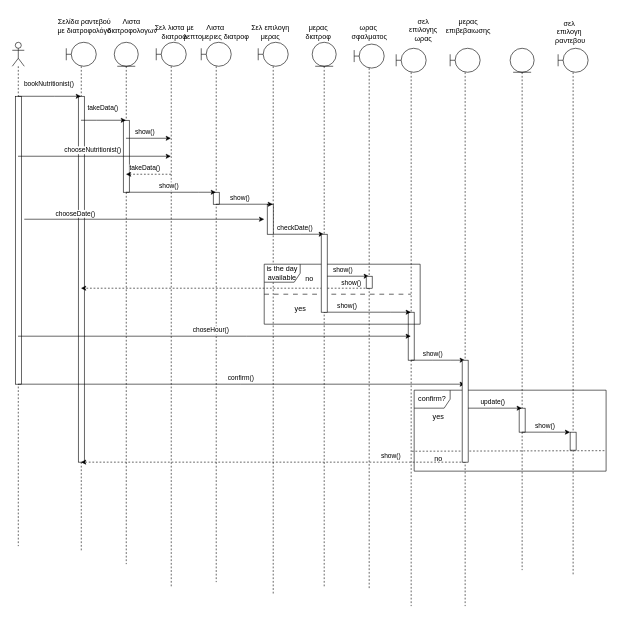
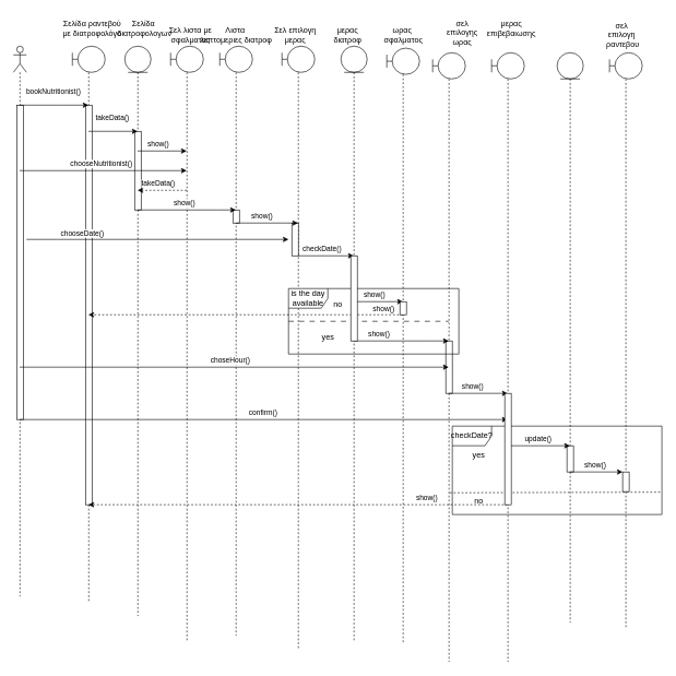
  <mxCell id="0" />
  <mxCell id="1" parent="0" />
  <mxCell id="2" value="" style="shape=umlLifeline;perimeter=lifelinePerimeter;whiteSpace=wrap;html=1;container=1;dropTarget=0;collapsible=0;recursiveResize=0;outlineConnect=0;portConstraint=eastwest;newEdgeStyle={&quot;edgeStyle&quot;:&quot;elbowEdgeStyle&quot;,&quot;elbow&quot;:&quot;vertical&quot;,&quot;curved&quot;:0,&quot;rounded&quot;:0};participant=umlBoundary;" parent="1" vertex="1"><mxGeometry x="110" y="70" width="50" height="850" as="geometry" /></mxCell>
  <mxCell id="3" value="" style="html=1;points=[];perimeter=orthogonalPerimeter;outlineConnect=0;targetShapes=umlLifeline;portConstraint=eastwest;newEdgeStyle={&quot;edgeStyle&quot;:&quot;elbowEdgeStyle&quot;,&quot;elbow&quot;:&quot;vertical&quot;,&quot;curved&quot;:0,&quot;rounded&quot;:0};" parent="2" vertex="1"><mxGeometry x="20" y="90" width="10" height="610" as="geometry" /></mxCell>
  <mxCell id="4" value="" style="shape=umlLifeline;perimeter=lifelinePerimeter;whiteSpace=wrap;html=1;container=1;dropTarget=0;collapsible=0;recursiveResize=0;outlineConnect=0;portConstraint=eastwest;newEdgeStyle={&quot;edgeStyle&quot;:&quot;elbowEdgeStyle&quot;,&quot;elbow&quot;:&quot;vertical&quot;,&quot;curved&quot;:0,&quot;rounded&quot;:0};participant=umlBoundary;" parent="1" vertex="1"><mxGeometry x="660" y="80" width="50" height="930" as="geometry" /></mxCell>
  <mxCell id="5" value="" style="html=1;points=[];perimeter=orthogonalPerimeter;outlineConnect=0;targetShapes=umlLifeline;portConstraint=eastwest;newEdgeStyle={&quot;edgeStyle&quot;:&quot;elbowEdgeStyle&quot;,&quot;elbow&quot;:&quot;vertical&quot;,&quot;curved&quot;:0,&quot;rounded&quot;:0};" parent="4" vertex="1"><mxGeometry x="20" y="440" width="10" height="80" as="geometry" /></mxCell>
  <mxCell id="6" value="" style="shape=umlLifeline;perimeter=lifelinePerimeter;whiteSpace=wrap;html=1;container=1;dropTarget=0;collapsible=0;recursiveResize=0;outlineConnect=0;portConstraint=eastwest;newEdgeStyle={&quot;edgeStyle&quot;:&quot;elbowEdgeStyle&quot;,&quot;elbow&quot;:&quot;vertical&quot;,&quot;curved&quot;:0,&quot;rounded&quot;:0};participant=umlBoundary;size=40;" parent="1" vertex="1"><mxGeometry x="260" y="70" width="50" height="910" as="geometry" /></mxCell>
  <mxCell id="7" value="" style="shape=umlLifeline;perimeter=lifelinePerimeter;whiteSpace=wrap;html=1;container=1;dropTarget=0;collapsible=0;recursiveResize=0;outlineConnect=0;portConstraint=eastwest;newEdgeStyle={&quot;edgeStyle&quot;:&quot;elbowEdgeStyle&quot;,&quot;elbow&quot;:&quot;vertical&quot;,&quot;curved&quot;:0,&quot;rounded&quot;:0};participant=umlBoundary;" parent="1" vertex="1"><mxGeometry x="750" y="80" width="50" height="930" as="geometry" /></mxCell>
  <mxCell id="8" value="" style="shape=umlLifeline;perimeter=lifelinePerimeter;whiteSpace=wrap;html=1;container=1;dropTarget=0;collapsible=0;recursiveResize=0;outlineConnect=0;portConstraint=eastwest;newEdgeStyle={&quot;edgeStyle&quot;:&quot;elbowEdgeStyle&quot;,&quot;elbow&quot;:&quot;vertical&quot;,&quot;curved&quot;:0,&quot;rounded&quot;:0};participant=umlBoundary;" parent="1" vertex="1"><mxGeometry x="430" y="70" width="50" height="920" as="geometry" /></mxCell>
  <mxCell id="9" value="" style="html=1;points=[];perimeter=orthogonalPerimeter;outlineConnect=0;targetShapes=umlLifeline;portConstraint=eastwest;newEdgeStyle={&quot;edgeStyle&quot;:&quot;elbowEdgeStyle&quot;,&quot;elbow&quot;:&quot;vertical&quot;,&quot;curved&quot;:0,&quot;rounded&quot;:0};" parent="8" vertex="1"><mxGeometry x="15" y="270" width="10" height="50" as="geometry" /></mxCell>
  <mxCell id="10" value="" style="shape=umlLifeline;perimeter=lifelinePerimeter;whiteSpace=wrap;html=1;container=1;dropTarget=0;collapsible=0;recursiveResize=0;outlineConnect=0;portConstraint=eastwest;newEdgeStyle={&quot;edgeStyle&quot;:&quot;elbowEdgeStyle&quot;,&quot;elbow&quot;:&quot;vertical&quot;,&quot;curved&quot;:0,&quot;rounded&quot;:0};participant=umlBoundary;" parent="1" vertex="1"><mxGeometry x="335" y="70" width="50" height="900" as="geometry" /></mxCell>
  <mxCell id="11" value="" style="html=1;points=[];perimeter=orthogonalPerimeter;outlineConnect=0;targetShapes=umlLifeline;portConstraint=eastwest;newEdgeStyle={&quot;edgeStyle&quot;:&quot;elbowEdgeStyle&quot;,&quot;elbow&quot;:&quot;vertical&quot;,&quot;curved&quot;:0,&quot;rounded&quot;:0};" parent="10" vertex="1"><mxGeometry x="20" y="250" width="10" height="20" as="geometry" /></mxCell>
  <mxCell id="12" value="" style="shape=umlLifeline;perimeter=lifelinePerimeter;whiteSpace=wrap;html=1;container=1;dropTarget=0;collapsible=0;recursiveResize=0;outlineConnect=0;portConstraint=eastwest;newEdgeStyle={&quot;edgeStyle&quot;:&quot;elbowEdgeStyle&quot;,&quot;elbow&quot;:&quot;vertical&quot;,&quot;curved&quot;:0,&quot;rounded&quot;:0};participant=umlBoundary;" parent="1" vertex="1"><mxGeometry x="590" y="73" width="50" height="907" as="geometry" /></mxCell>
  <mxCell id="13" value="" style="shape=umlLifeline;perimeter=lifelinePerimeter;whiteSpace=wrap;html=1;container=1;dropTarget=0;collapsible=0;recursiveResize=0;outlineConnect=0;portConstraint=eastwest;newEdgeStyle={&quot;edgeStyle&quot;:&quot;elbowEdgeStyle&quot;,&quot;elbow&quot;:&quot;vertical&quot;,&quot;curved&quot;:0,&quot;rounded&quot;:0};participant=umlBoundary;" parent="1" vertex="1"><mxGeometry x="930" y="80" width="50" height="880" as="geometry" /></mxCell>
  <mxCell id="14" value="" style="shape=umlLifeline;perimeter=lifelinePerimeter;whiteSpace=wrap;html=1;container=1;dropTarget=0;collapsible=0;recursiveResize=0;outlineConnect=0;portConstraint=eastwest;newEdgeStyle={&quot;edgeStyle&quot;:&quot;elbowEdgeStyle&quot;,&quot;elbow&quot;:&quot;vertical&quot;,&quot;curved&quot;:0,&quot;rounded&quot;:0};participant=umlActor;" parent="1" vertex="1"><mxGeometry x="20" y="70" width="20" height="840" as="geometry" /></mxCell>
  <mxCell id="15" value="" style="html=1;points=[];perimeter=orthogonalPerimeter;outlineConnect=0;targetShapes=umlLifeline;portConstraint=eastwest;newEdgeStyle={&quot;edgeStyle&quot;:&quot;elbowEdgeStyle&quot;,&quot;elbow&quot;:&quot;vertical&quot;,&quot;curved&quot;:0,&quot;rounded&quot;:0};" parent="14" vertex="1"><mxGeometry x="5" y="90" width="10" height="480" as="geometry" /></mxCell>
  <mxCell id="16" value="" style="shape=umlLifeline;perimeter=lifelinePerimeter;whiteSpace=wrap;html=1;container=1;dropTarget=0;collapsible=0;recursiveResize=0;outlineConnect=0;portConstraint=eastwest;newEdgeStyle={&quot;edgeStyle&quot;:&quot;elbowEdgeStyle&quot;,&quot;elbow&quot;:&quot;vertical&quot;,&quot;curved&quot;:0,&quot;rounded&quot;:0};participant=umlEntity;" parent="1" vertex="1"><mxGeometry x="190" y="70" width="40" height="870" as="geometry" /></mxCell>
  <mxCell id="17" value="" style="html=1;points=[];perimeter=orthogonalPerimeter;outlineConnect=0;targetShapes=umlLifeline;portConstraint=eastwest;newEdgeStyle={&quot;edgeStyle&quot;:&quot;elbowEdgeStyle&quot;,&quot;elbow&quot;:&quot;vertical&quot;,&quot;curved&quot;:0,&quot;rounded&quot;:0};" parent="16" vertex="1"><mxGeometry x="15" y="130" width="10" height="120" as="geometry" /></mxCell>
  <mxCell id="18" value="" style="shape=umlLifeline;perimeter=lifelinePerimeter;whiteSpace=wrap;html=1;container=1;dropTarget=0;collapsible=0;recursiveResize=0;outlineConnect=0;portConstraint=eastwest;newEdgeStyle={&quot;edgeStyle&quot;:&quot;elbowEdgeStyle&quot;,&quot;elbow&quot;:&quot;vertical&quot;,&quot;curved&quot;:0,&quot;rounded&quot;:0};participant=umlEntity;" parent="1" vertex="1"><mxGeometry x="520" y="70" width="40" height="910" as="geometry" /></mxCell>
  <mxCell id="19" value="" style="shape=umlLifeline;perimeter=lifelinePerimeter;whiteSpace=wrap;html=1;container=1;dropTarget=0;collapsible=0;recursiveResize=0;outlineConnect=0;portConstraint=eastwest;newEdgeStyle={&quot;edgeStyle&quot;:&quot;elbowEdgeStyle&quot;,&quot;elbow&quot;:&quot;vertical&quot;,&quot;curved&quot;:0,&quot;rounded&quot;:0};participant=umlEntity;" parent="1" vertex="1"><mxGeometry x="850" y="80" width="40" height="870" as="geometry" /></mxCell>
  <mxCell id="20" value="" style="html=1;points=[];perimeter=orthogonalPerimeter;outlineConnect=0;targetShapes=umlLifeline;portConstraint=eastwest;newEdgeStyle={&quot;edgeStyle&quot;:&quot;elbowEdgeStyle&quot;,&quot;elbow&quot;:&quot;vertical&quot;,&quot;curved&quot;:0,&quot;rounded&quot;:0};" parent="19" vertex="1"><mxGeometry x="15" y="600" width="10" height="40" as="geometry" /></mxCell>
  <mxCell id="21" value="Σελίδα ραντεβού&lt;br&gt;με διατροφολόγο" style="text;html=1;align=center;verticalAlign=middle;resizable=0;points=[];autosize=1;strokeColor=none;fillColor=none;" parent="1" vertex="1"><mxGeometry x="85" y="23" width="110" height="40" as="geometry" /></mxCell>
- <mxCell id="22" value="Λιστα&amp;nbsp;&lt;br&gt;διατροφολογων" style="text;html=1;align=center;verticalAlign=middle;resizable=0;points=[];autosize=1;strokeColor=none;fillColor=none;" parent="1" vertex="1"><mxGeometry x="165" y="23" width="110" height="40" as="geometry" /></mxCell>
+ <mxCell id="22" value="Σελίδα&amp;nbsp;&lt;br&gt;διατροφολογων" style="text;html=1;align=center;verticalAlign=middle;resizable=0;points=[];autosize=1;strokeColor=none;fillColor=none;" parent="1" vertex="1"><mxGeometry x="165" y="23" width="110" height="40" as="geometry" /></mxCell>
  <mxCell id="23" value="bookNutritionist()" style="endArrow=classic;html=1;rounded=0;" parent="1" source="14" target="2" edge="1"><mxGeometry x="-0.036" y="20" width="50" height="50" relative="1" as="geometry"><mxPoint x="50" y="150" as="sourcePoint" /><mxPoint x="420" y="270" as="targetPoint" /><Array as="points"><mxPoint x="90" y="160" /></Array><mxPoint as="offset" /></mxGeometry></mxCell>
  <mxCell id="24" value="takeData()" style="endArrow=classic;html=1;rounded=0;" parent="1" source="2" target="16" edge="1"><mxGeometry x="-0.051" y="20" width="50" height="50" relative="1" as="geometry"><mxPoint x="370" y="320" as="sourcePoint" /><mxPoint x="420" y="270" as="targetPoint" /><Array as="points"><mxPoint x="160" y="200" /></Array><mxPoint as="offset" /></mxGeometry></mxCell>
  <mxCell id="25" value="show()" style="endArrow=classic;html=1;rounded=0;" parent="1" source="16" target="6" edge="1"><mxGeometry x="-0.184" y="10" width="50" height="50" relative="1" as="geometry"><mxPoint x="370" y="320" as="sourcePoint" /><mxPoint x="420" y="270" as="targetPoint" /><Array as="points"><mxPoint x="250" y="230" /></Array><mxPoint as="offset" /></mxGeometry></mxCell>
- <mxCell id="26" value="Σελ λιστα με&lt;br&gt;διατροφ" style="text;html=1;align=center;verticalAlign=middle;resizable=0;points=[];autosize=1;strokeColor=none;fillColor=none;" parent="1" vertex="1"><mxGeometry x="245" y="33" width="90" height="40" as="geometry" /></mxCell>
+ <mxCell id="26" value="Σελ λιστα με&lt;br&gt;σφαλματος" style="text;html=1;align=center;verticalAlign=middle;resizable=0;points=[];autosize=1;strokeColor=none;fillColor=none;" parent="1" vertex="1"><mxGeometry x="245" y="33" width="90" height="40" as="geometry" /></mxCell>
  <mxCell id="27" value="chooseNutritionist()" style="endArrow=classic;html=1;rounded=0;" parent="1" source="14" target="6" edge="1"><mxGeometry x="-0.028" y="10" width="50" height="50" relative="1" as="geometry"><mxPoint x="370" y="320" as="sourcePoint" /><mxPoint x="360" y="270" as="targetPoint" /><Array as="points"><mxPoint x="190" y="260" /></Array><mxPoint as="offset" /></mxGeometry></mxCell>
  <mxCell id="28" value="takeData()" style="endArrow=classic;html=1;rounded=0;dashed=1;" parent="1" source="6" target="16" edge="1"><mxGeometry x="0.192" y="-10" width="50" height="50" relative="1" as="geometry"><mxPoint x="250" y="320" as="sourcePoint" /><mxPoint x="300" y="270" as="targetPoint" /><Array as="points"><mxPoint x="285" y="290" /></Array><mxPoint as="offset" /></mxGeometry></mxCell>
  <mxCell id="29" value="show()" style="endArrow=classic;html=1;rounded=0;" parent="1" source="16" target="10" edge="1"><mxGeometry x="-0.059" y="10" width="50" height="50" relative="1" as="geometry"><mxPoint x="250" y="380" as="sourcePoint" /><mxPoint x="300" y="330" as="targetPoint" /><Array as="points"><mxPoint x="330" y="320" /></Array><mxPoint as="offset" /></mxGeometry></mxCell>
  <mxCell id="30" value="Λιστα&amp;nbsp;&lt;br&gt;λεπτομεριες διατροφ" style="text;html=1;align=center;verticalAlign=middle;resizable=0;points=[];autosize=1;strokeColor=none;fillColor=none;" parent="1" vertex="1"><mxGeometry x="295" y="33" width="130" height="40" as="geometry" /></mxCell>
  <mxCell id="31" value="" style="endArrow=classic;html=1;rounded=0;" parent="1" edge="1"><mxGeometry width="50" height="50" relative="1" as="geometry"><mxPoint x="40" y="365" as="sourcePoint" /><mxPoint x="440" y="365" as="targetPoint" /></mxGeometry></mxCell>
  <mxCell id="32" value="chooseDate()" style="edgeLabel;html=1;align=center;verticalAlign=middle;resizable=0;points=[];" parent="31" vertex="1" connectable="0"><mxGeometry x="-0.58" y="-1" relative="1" as="geometry"><mxPoint y="-11" as="offset" /></mxGeometry></mxCell>
  <mxCell id="33" value="show()&amp;nbsp;" style="endArrow=classic;html=1;rounded=0;" parent="1" source="10" target="8" edge="1"><mxGeometry x="-0.145" y="10" width="50" height="50" relative="1" as="geometry"><mxPoint x="250" y="370" as="sourcePoint" /><mxPoint x="300" y="320" as="targetPoint" /><Array as="points"><mxPoint x="410" y="340" /></Array><mxPoint as="offset" /></mxGeometry></mxCell>
  <mxCell id="34" value="Σελ επιλογη&lt;br&gt;μερας" style="text;html=1;align=center;verticalAlign=middle;resizable=0;points=[];autosize=1;strokeColor=none;fillColor=none;" parent="1" vertex="1"><mxGeometry x="405" y="33" width="90" height="40" as="geometry" /></mxCell>
  <mxCell id="35" value="checkDate()" style="endArrow=classic;html=1;rounded=0;" parent="1" source="8" target="18" edge="1"><mxGeometry x="-0.162" y="10" width="50" height="50" relative="1" as="geometry"><mxPoint x="454" y="410" as="sourcePoint" /><mxPoint x="504" y="360" as="targetPoint" /><Array as="points"><mxPoint x="500" y="390" /></Array><mxPoint as="offset" /></mxGeometry></mxCell>
  <mxCell id="36" value="μερας&lt;br&gt;διατροφ" style="text;html=1;align=center;verticalAlign=middle;resizable=0;points=[];autosize=1;strokeColor=none;fillColor=none;" parent="1" vertex="1"><mxGeometry x="485" y="33" width="90" height="40" as="geometry" /></mxCell>
  <mxCell id="37" value="σελ&lt;br&gt;επιλογης&lt;br&gt;ωρας" style="text;html=1;align=center;verticalAlign=middle;resizable=0;points=[];autosize=1;strokeColor=none;fillColor=none;" parent="1" vertex="1"><mxGeometry x="670" y="20" width="70" height="60" as="geometry" /></mxCell>
  <mxCell id="38" value="is the day available" style="shape=umlFrame;whiteSpace=wrap;html=1;pointerEvents=0;" parent="1" vertex="1"><mxGeometry x="440" y="440" width="260" height="100" as="geometry" /></mxCell>
  <mxCell id="39" value="" style="endArrow=none;dashed=1;html=1;rounded=0;dashPattern=8 8;" parent="1" target="4" edge="1"><mxGeometry width="50" height="50" relative="1" as="geometry"><mxPoint x="440" y="490" as="sourcePoint" /><mxPoint x="500" y="280" as="targetPoint" /><Array as="points"><mxPoint x="470" y="490" /><mxPoint x="500" y="490" /><mxPoint x="580" y="490" /></Array></mxGeometry></mxCell>
  <mxCell id="40" value="no" style="text;html=1;align=center;verticalAlign=middle;resizable=0;points=[];autosize=1;strokeColor=none;fillColor=none;" parent="1" vertex="1"><mxGeometry x="495" y="450" width="40" height="30" as="geometry" /></mxCell>
  <mxCell id="41" value="yes" style="text;html=1;align=center;verticalAlign=middle;resizable=0;points=[];autosize=1;strokeColor=none;fillColor=none;" parent="1" vertex="1"><mxGeometry x="480" y="500" width="40" height="30" as="geometry" /></mxCell>
  <mxCell id="42" value="ωρας&amp;nbsp;&lt;br&gt;σφαλματος" style="text;html=1;align=center;verticalAlign=middle;resizable=0;points=[];autosize=1;strokeColor=none;fillColor=none;" parent="1" vertex="1"><mxGeometry x="575" y="33" width="80" height="40" as="geometry" /></mxCell>
  <mxCell id="43" value="show()" style="endArrow=classic;html=1;rounded=0;" parent="1" source="18" target="4" edge="1"><mxGeometry x="-0.476" y="10" width="50" height="50" relative="1" as="geometry"><mxPoint x="450" y="330" as="sourcePoint" /><mxPoint x="500" y="280" as="targetPoint" /><Array as="points"><mxPoint x="650" y="520" /></Array><mxPoint as="offset" /></mxGeometry></mxCell>
  <mxCell id="44" value="show()" style="endArrow=classic;html=1;rounded=0;" parent="1" source="18" target="12" edge="1"><mxGeometry x="-0.184" y="10" width="50" height="50" relative="1" as="geometry"><mxPoint x="450" y="330" as="sourcePoint" /><mxPoint x="500" y="280" as="targetPoint" /><Array as="points"><mxPoint x="580" y="460" /></Array><mxPoint as="offset" /></mxGeometry></mxCell>
  <mxCell id="45" value="show()" style="endArrow=classic;html=1;rounded=0;dashed=1;" parent="1" source="12" target="2" edge="1"><mxGeometry x="-0.875" y="-9" width="50" height="50" relative="1" as="geometry"><mxPoint x="620" y="549" as="sourcePoint" /><mxPoint x="500" y="280" as="targetPoint" /><Array as="points"><mxPoint x="390" y="480" /></Array><mxPoint as="offset" /></mxGeometry></mxCell>
  <mxCell id="46" value="μερας &lt;br&gt;επιβεβαιωσης" style="text;html=1;align=center;verticalAlign=middle;resizable=0;points=[];autosize=1;strokeColor=none;fillColor=none;" parent="1" vertex="1"><mxGeometry x="730" y="23" width="100" height="40" as="geometry" /></mxCell>
- <mxCell id="47" value="confirm?" style="shape=umlFrame;whiteSpace=wrap;html=1;pointerEvents=0;" parent="1" vertex="1"><mxGeometry x="690" y="650" width="320" height="135" as="geometry" /></mxCell>
+ <mxCell id="47" value="checkDate?" style="shape=umlFrame;whiteSpace=wrap;html=1;pointerEvents=0;" parent="1" vertex="1"><mxGeometry x="690" y="650" width="320" height="135" as="geometry" /></mxCell>
  <mxCell id="48" value="" style="endArrow=none;dashed=1;html=1;rounded=0;entryX=1;entryY=0.747;entryDx=0;entryDy=0;entryPerimeter=0;exitX=-0.012;exitY=0.754;exitDx=0;exitDy=0;exitPerimeter=0;" parent="1" source="47" target="47" edge="1"><mxGeometry width="50" height="50" relative="1" as="geometry"><mxPoint x="450" y="590" as="sourcePoint" /><mxPoint x="500" y="540" as="targetPoint" /></mxGeometry></mxCell>
  <mxCell id="49" value="yes" style="text;html=1;align=center;verticalAlign=middle;resizable=0;points=[];autosize=1;strokeColor=none;fillColor=none;" parent="1" vertex="1"><mxGeometry x="710" y="680" width="40" height="30" as="geometry" /></mxCell>
  <mxCell id="50" value="no" style="text;html=1;align=center;verticalAlign=middle;resizable=0;points=[];autosize=1;strokeColor=none;fillColor=none;" parent="1" vertex="1"><mxGeometry x="710" y="750" width="40" height="30" as="geometry" /></mxCell>
  <mxCell id="51" value="show()" style="endArrow=classic;html=1;rounded=0;" parent="1" source="4" target="7" edge="1"><mxGeometry x="-0.209" y="10" width="50" height="50" relative="1" as="geometry"><mxPoint x="450" y="600" as="sourcePoint" /><mxPoint x="500" y="550" as="targetPoint" /><Array as="points"><mxPoint x="720" y="600" /><mxPoint x="750" y="600" /><mxPoint x="770" y="600" /></Array><mxPoint as="offset" /></mxGeometry></mxCell>
  <mxCell id="52" value="choseHour()" style="endArrow=classic;html=1;rounded=0;" parent="1" source="14" target="4" edge="1"><mxGeometry x="-0.021" y="10" width="50" height="50" relative="1" as="geometry"><mxPoint x="450" y="480" as="sourcePoint" /><mxPoint x="500" y="430" as="targetPoint" /><Array as="points"><mxPoint x="410" y="560" /></Array><mxPoint as="offset" /></mxGeometry></mxCell>
  <mxCell id="53" value="confirm()" style="endArrow=classic;html=1;rounded=0;" parent="1" source="14" target="7" edge="1"><mxGeometry x="-0.005" y="10" width="50" height="50" relative="1" as="geometry"><mxPoint x="450" y="600" as="sourcePoint" /><mxPoint x="500" y="550" as="targetPoint" /><Array as="points"><mxPoint x="400" y="640" /></Array><mxPoint as="offset" /></mxGeometry></mxCell>
  <mxCell id="54" value="show()" style="endArrow=classic;html=1;rounded=0;dashed=1;" parent="1" source="7" target="2" edge="1"><mxGeometry x="-0.611" y="-10" width="50" height="50" relative="1" as="geometry"><mxPoint x="310" y="600" as="sourcePoint" /><mxPoint x="360" y="550" as="targetPoint" /><Array as="points"><mxPoint x="410" y="770" /></Array><mxPoint as="offset" /></mxGeometry></mxCell>
  <mxCell id="55" value="update()" style="endArrow=classic;html=1;rounded=0;" parent="1" source="7" target="19" edge="1"><mxGeometry x="-0.04" y="10" width="50" height="50" relative="1" as="geometry"><mxPoint x="310" y="480" as="sourcePoint" /><mxPoint x="360" y="430" as="targetPoint" /><Array as="points"><mxPoint x="820" y="680" /></Array><mxPoint as="offset" /></mxGeometry></mxCell>
  <mxCell id="56" value="σελ&amp;nbsp;&lt;br&gt;επιλογη&amp;nbsp;&lt;br&gt;ραντεβου" style="text;html=1;align=center;verticalAlign=middle;resizable=0;points=[];autosize=1;strokeColor=none;fillColor=none;" parent="1" vertex="1"><mxGeometry x="915" y="23" width="70" height="60" as="geometry" /></mxCell>
  <mxCell id="57" value="show()" style="endArrow=classic;html=1;rounded=0;" parent="1" source="19" target="61" edge="1"><mxGeometry x="-0.045" y="10" width="50" height="50" relative="1" as="geometry"><mxPoint x="410" y="460" as="sourcePoint" /><mxPoint x="460" y="410" as="targetPoint" /><Array as="points"><mxPoint x="910" y="720" /></Array><mxPoint as="offset" /></mxGeometry></mxCell>
  <mxCell id="58" value="" style="html=1;points=[];perimeter=orthogonalPerimeter;outlineConnect=0;targetShapes=umlLifeline;portConstraint=eastwest;newEdgeStyle={&quot;edgeStyle&quot;:&quot;elbowEdgeStyle&quot;,&quot;elbow&quot;:&quot;vertical&quot;,&quot;curved&quot;:0,&quot;rounded&quot;:0};" parent="1" vertex="1"><mxGeometry x="535" y="390" width="10" height="130" as="geometry" /></mxCell>
  <mxCell id="59" value="" style="html=1;points=[];perimeter=orthogonalPerimeter;outlineConnect=0;targetShapes=umlLifeline;portConstraint=eastwest;newEdgeStyle={&quot;edgeStyle&quot;:&quot;elbowEdgeStyle&quot;,&quot;elbow&quot;:&quot;vertical&quot;,&quot;curved&quot;:0,&quot;rounded&quot;:0};direction=west;" parent="1" vertex="1"><mxGeometry x="610" y="460" width="10" height="20" as="geometry" /></mxCell>
  <mxCell id="60" value="" style="html=1;points=[];perimeter=orthogonalPerimeter;outlineConnect=0;targetShapes=umlLifeline;portConstraint=eastwest;newEdgeStyle={&quot;edgeStyle&quot;:&quot;elbowEdgeStyle&quot;,&quot;elbow&quot;:&quot;vertical&quot;,&quot;curved&quot;:0,&quot;rounded&quot;:0};" parent="1" vertex="1"><mxGeometry x="770" y="600" width="10" height="170" as="geometry" /></mxCell>
  <mxCell id="61" value="" style="html=1;points=[];perimeter=orthogonalPerimeter;outlineConnect=0;targetShapes=umlLifeline;portConstraint=eastwest;newEdgeStyle={&quot;edgeStyle&quot;:&quot;elbowEdgeStyle&quot;,&quot;elbow&quot;:&quot;vertical&quot;,&quot;curved&quot;:0,&quot;rounded&quot;:0};" parent="1" vertex="1"><mxGeometry x="950" y="720" width="10" height="30" as="geometry" /></mxCell>
